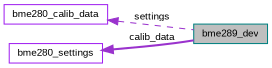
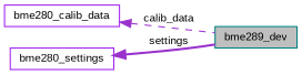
  digraph {
    fontname="Liberation Sans"
    rankdir=LR
    node [color=purple fillcolor=white fontname="Liberation Sans" fontsize=10 shape=record style=filled]
    edge [color=darkorchid3 dir=back fontname="Liberation Sans" fontsize=10 labelfontname=Helvetica labelfontsize=10]
    n1 [color=teal fillcolor=grey75 fontcolor=black height=0.2 label=bme289_dev width=0.4]
    n2 [height=0.2 label=bme280_calib_data width=0.4]
    n3 [height=0.2 label=bme280_settings width=0.4]
-   n2 -> n1 [label=" settings" style=dashed]
-   n3 -> n1 [label=" calib_data" style=bold]
+   n2 -> n1 [label=" calib_data" style=dashed]
+   n3 -> n1 [label=" settings" style=bold]
  }
